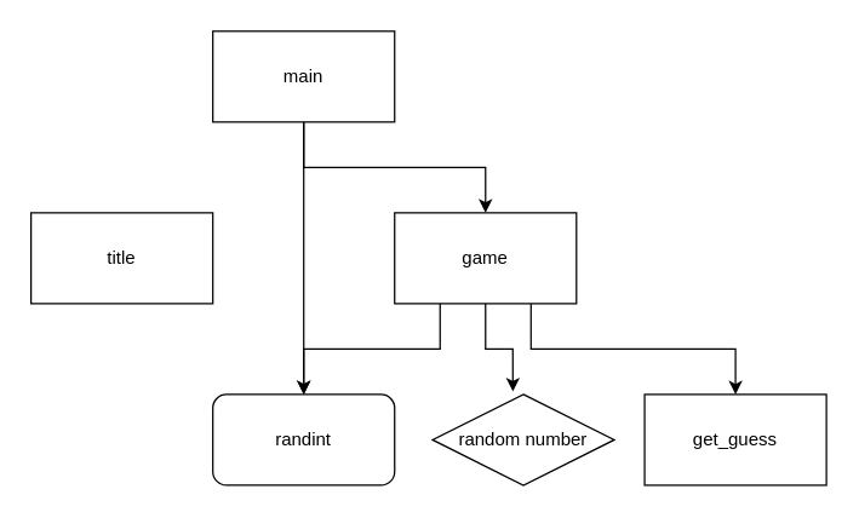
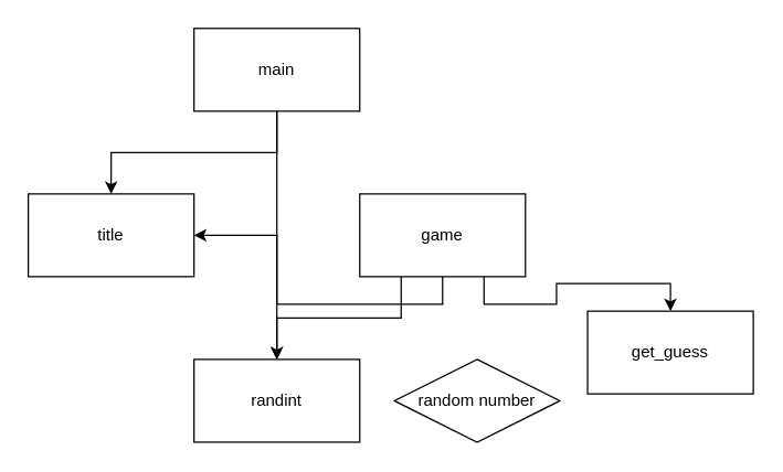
  <mxCell id="0" />
  <mxCell id="1" parent="0" />
  <mxCell id="2" style="edgeStyle=orthogonalEdgeStyle;rounded=0;orthogonalLoop=1;jettySize=auto;html=1;exitX=0.5;exitY=1;exitDx=0;exitDy=0;" edge="1" parent="1" source="4" target="9"><mxGeometry relative="1" as="geometry" /></mxCell>
- <mxCell id="3" style="edgeStyle=orthogonalEdgeStyle;rounded=0;orthogonalLoop=1;jettySize=auto;html=1;exitX=0.5;exitY=1;exitDx=0;exitDy=0;entryX=0.5;entryY=0;entryDx=0;entryDy=0;" edge="1" parent="1" source="4" target="8"><mxGeometry relative="1" as="geometry" /></mxCell>
+ <mxCell id="3" style="edgeStyle=orthogonalEdgeStyle;rounded=0;orthogonalLoop=1;jettySize=auto;html=1;exitX=0.5;exitY=1;exitDx=0;exitDy=0;" edge="1" parent="1" source="4" target="5"><mxGeometry relative="1" as="geometry" /></mxCell>
  <mxCell id="4" value="main" style="rounded=0;whiteSpace=wrap;html=1;" vertex="1" parent="1"><mxGeometry x="140" y="20" width="120" height="60" as="geometry" /></mxCell>
  <mxCell id="5" value="title" style="rounded=0;whiteSpace=wrap;html=1;" vertex="1" parent="1"><mxGeometry x="20" y="140" width="120" height="60" as="geometry" /></mxCell>
  <mxCell id="6" style="edgeStyle=orthogonalEdgeStyle;rounded=0;orthogonalLoop=1;jettySize=auto;html=1;exitX=0.25;exitY=1;exitDx=0;exitDy=0;entryX=0.5;entryY=0;entryDx=0;entryDy=0;" edge="1" parent="1" source="8" target="9"><mxGeometry relative="1" as="geometry" /></mxCell>
  <mxCell id="7" style="edgeStyle=orthogonalEdgeStyle;rounded=0;orthogonalLoop=1;jettySize=auto;html=1;exitX=0.75;exitY=1;exitDx=0;exitDy=0;entryX=0.5;entryY=0;entryDx=0;entryDy=0;" edge="1" parent="1" source="8" target="11"><mxGeometry relative="1" as="geometry" /></mxCell>
  <mxCell id="8" value="game" style="rounded=0;whiteSpace=wrap;html=1;" vertex="1" parent="1"><mxGeometry x="260" y="140" width="120" height="60" as="geometry" /></mxCell>
- <mxCell id="9" value="randint" style="whiteSpace=wrap;html=1;rounded=1;" vertex="1" parent="1"><mxGeometry x="140" y="260" width="120" height="60" as="geometry" /></mxCell>
+ <mxCell id="9" value="randint" style="rounded=0;whiteSpace=wrap;html=1;" vertex="1" parent="1"><mxGeometry x="140" y="260" width="120" height="60" as="geometry" /></mxCell>
  <mxCell id="10" value="random number" style="rhombus;whiteSpace=wrap;html=1;" vertex="1" parent="1"><mxGeometry x="285" y="260" width="120" height="60" as="geometry" /></mxCell>
- <mxCell id="11" value="get_guess" style="rounded=0;whiteSpace=wrap;html=1;" vertex="1" parent="1"><mxGeometry x="425" y="260" width="120" height="60" as="geometry" /></mxCell>
- <mxCell id="12" style="edgeStyle=orthogonalEdgeStyle;rounded=0;orthogonalLoop=1;jettySize=auto;html=1;exitX=0.5;exitY=1;exitDx=0;exitDy=0;entryX=0.442;entryY=-0.033;entryDx=0;entryDy=0;entryPerimeter=0;" edge="1" parent="1" source="8" target="10"><mxGeometry relative="1" as="geometry" /></mxCell>
+ <mxCell id="11" value="get_guess" style="rounded=0;whiteSpace=wrap;html=1;" vertex="1" parent="1"><mxGeometry x="425" y="225" width="120" height="60" as="geometry" /></mxCell>
+ <mxCell id="12" style="edgeStyle=orthogonalEdgeStyle;rounded=0;orthogonalLoop=1;jettySize=auto;html=1;exitX=0.5;exitY=1;exitDx=0;exitDy=0;" edge="1" parent="1" source="8" target="5"><mxGeometry relative="1" as="geometry" /></mxCell>
